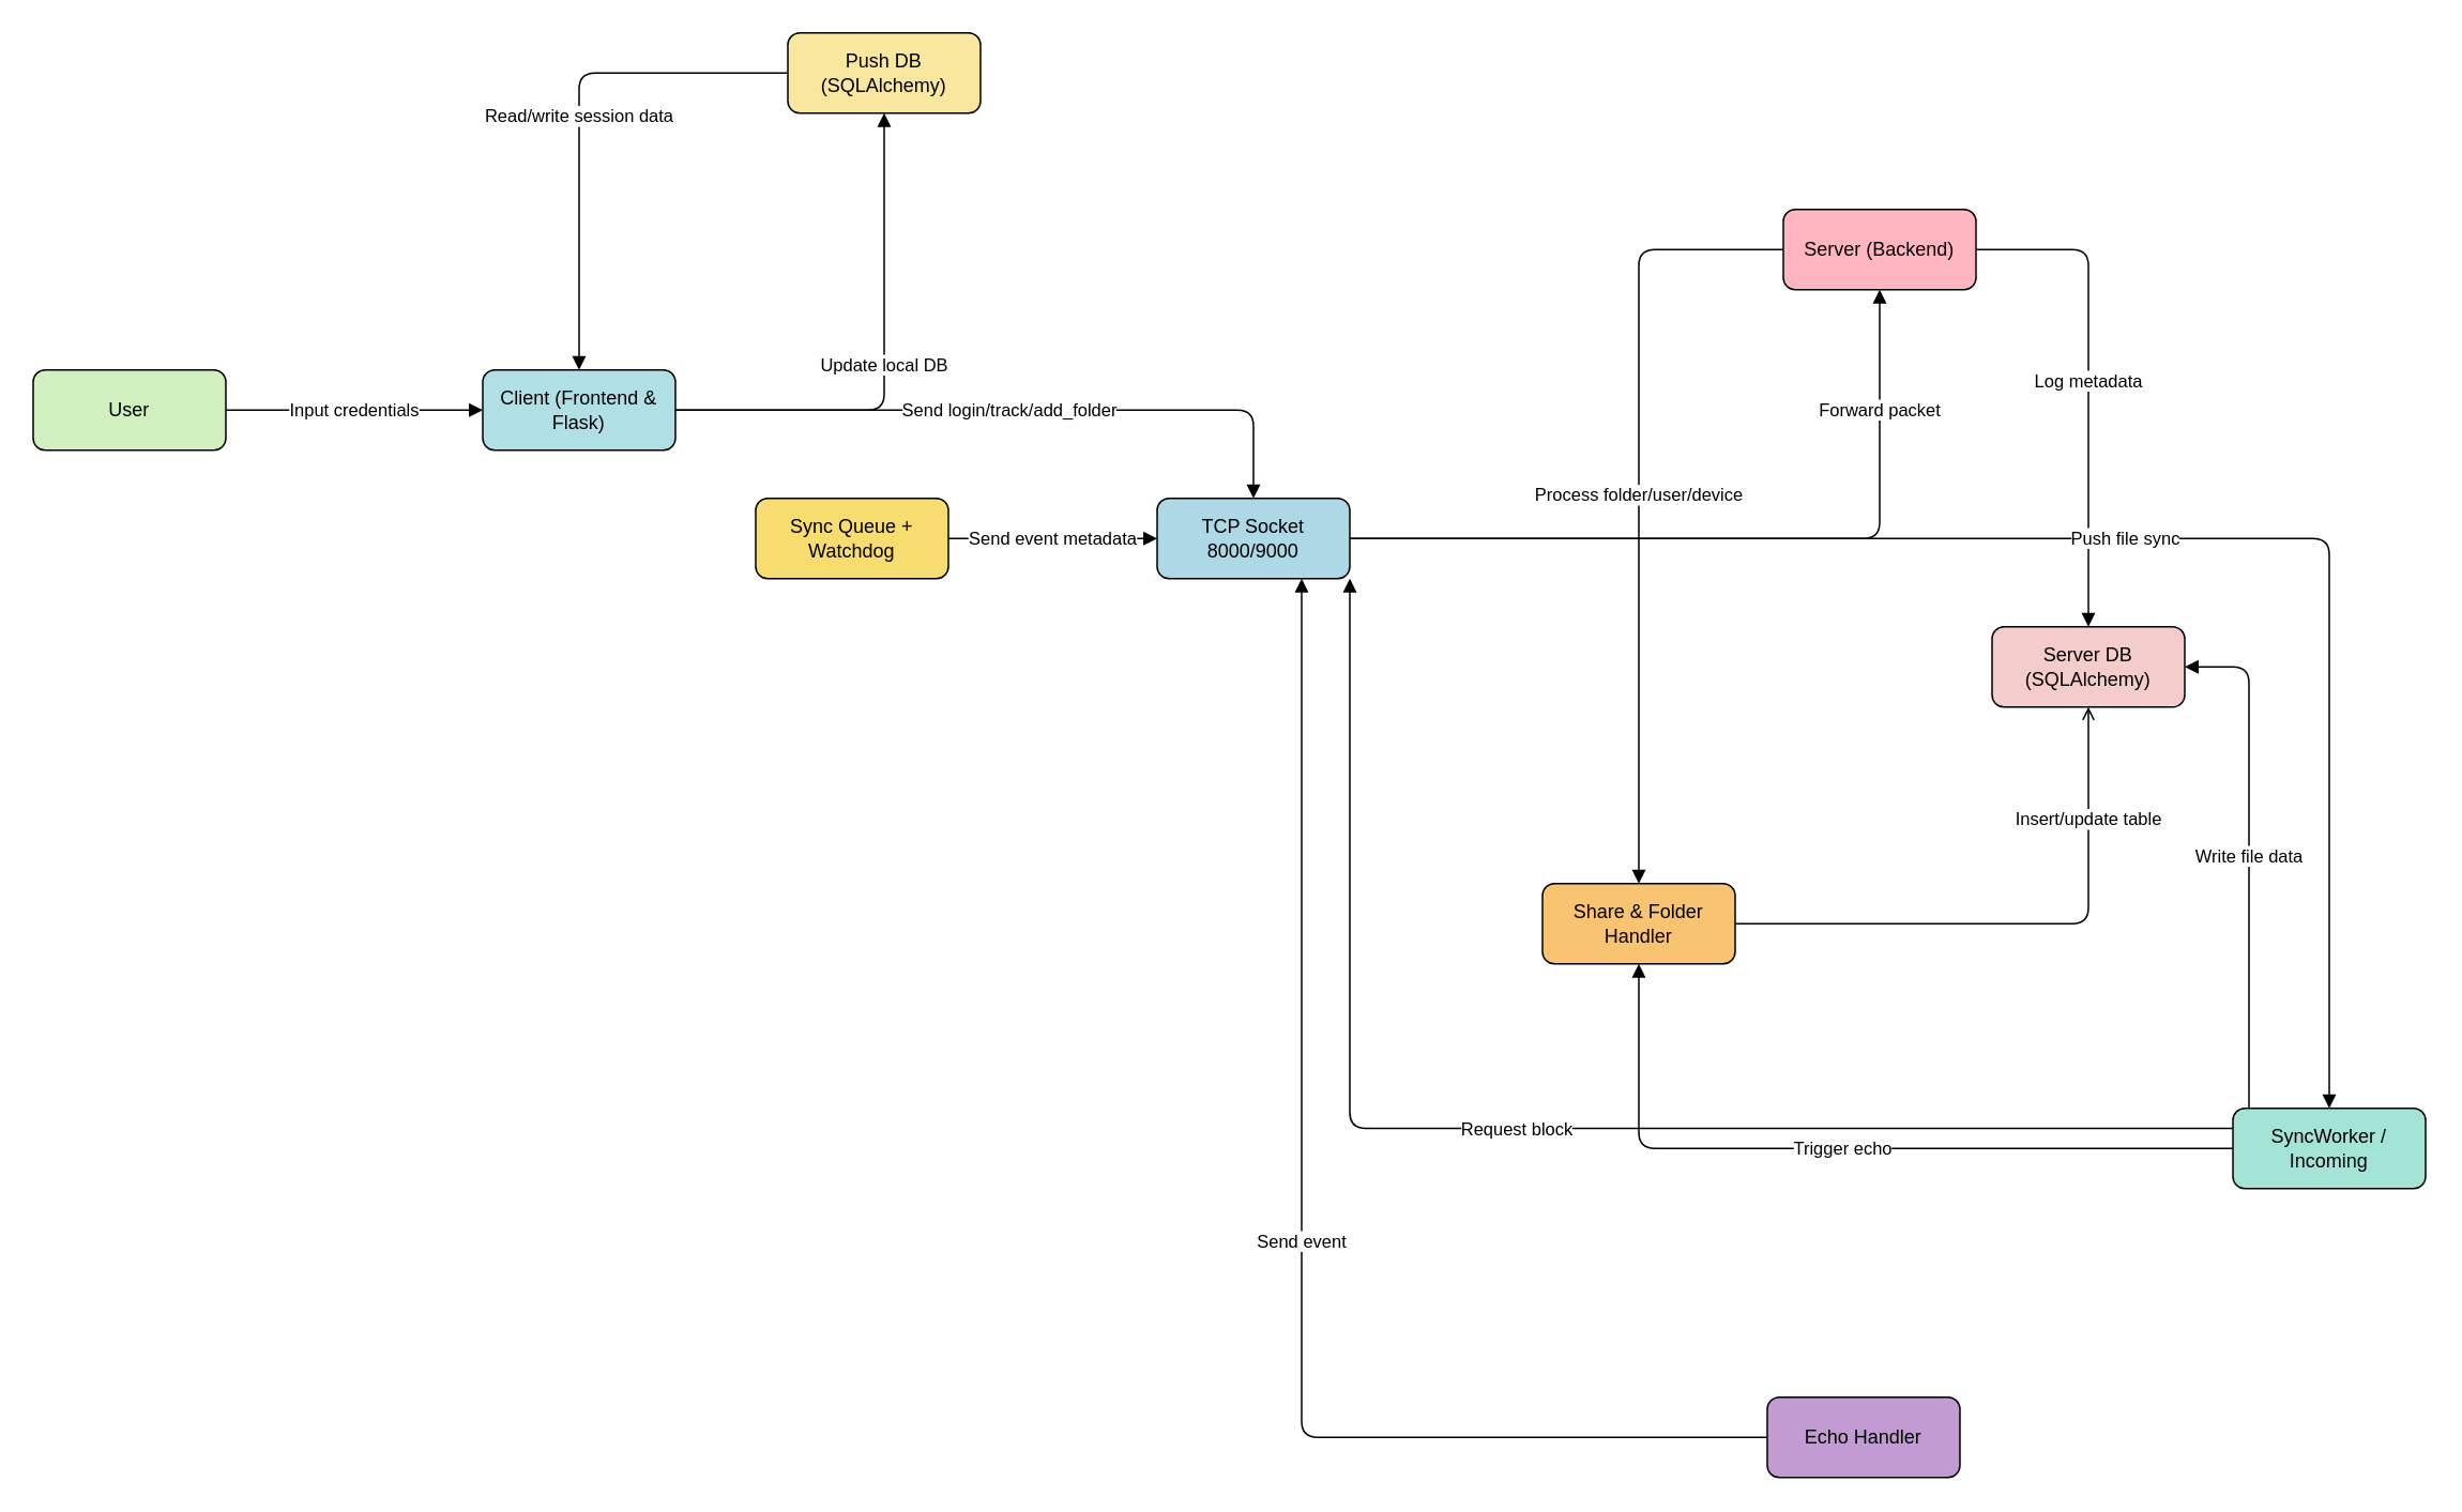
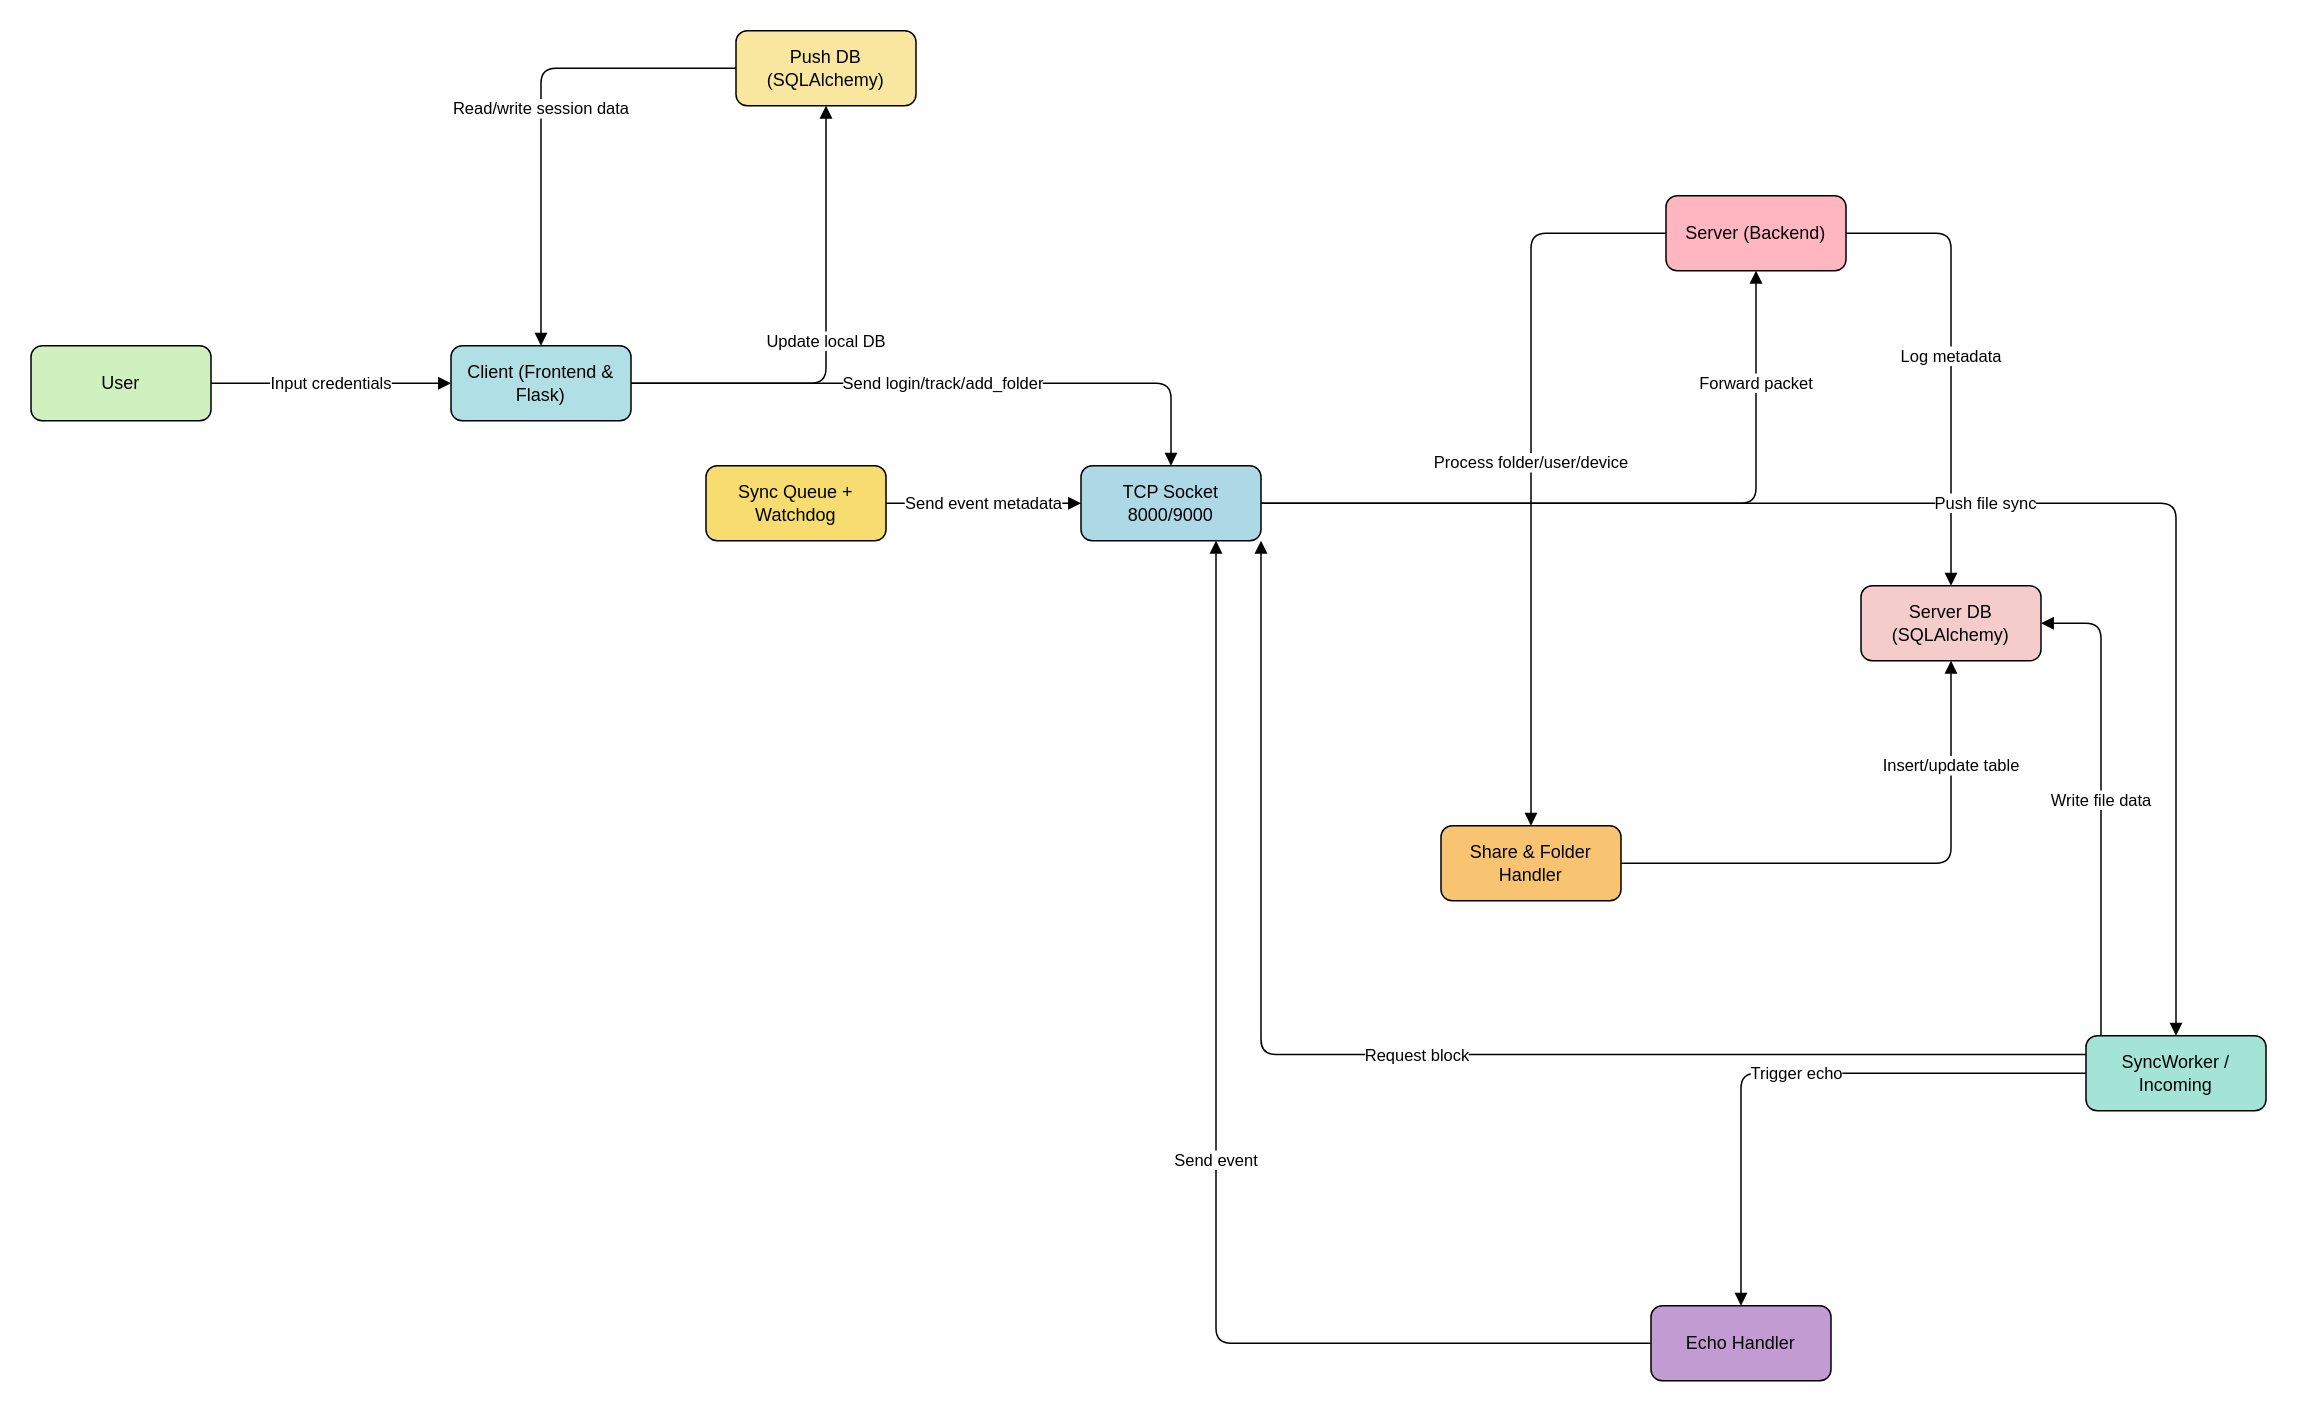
  <mxCell id="0" />
  <mxCell id="1" parent="0" />
  <mxCell id="2" value="User" style="rounded=1;whiteSpace=wrap;html=1;fillColor=#d0f0c0;" vertex="1" parent="1"><mxGeometry x="20" y="230" width="120" height="50" as="geometry" /></mxCell>
  <mxCell id="3" value="Client (Frontend &amp; Flask)" style="rounded=1;whiteSpace=wrap;html=1;fillColor=#b0e0e6;" vertex="1" parent="1"><mxGeometry x="299.999" y="230" width="120" height="50" as="geometry" /></mxCell>
  <mxCell id="4" value="Push DB (SQLAlchemy)" style="rounded=1;whiteSpace=wrap;html=1;fillColor=#f9e79f;" vertex="1" parent="1"><mxGeometry x="489.999" y="20" width="120" height="50" as="geometry" /></mxCell>
  <mxCell id="5" value="Sync Queue + Watchdog" style="rounded=1;whiteSpace=wrap;html=1;fillColor=#f7dc6f;" vertex="1" parent="1"><mxGeometry x="469.999" y="310" width="120" height="50" as="geometry" /></mxCell>
  <mxCell id="6" value="TCP Socket 8000/9000" style="rounded=1;whiteSpace=wrap;html=1;fillColor=#add8e6;" vertex="1" parent="1"><mxGeometry x="719.996" y="310" width="120" height="50" as="geometry" /></mxCell>
  <mxCell id="7" value="Server (Backend)" style="rounded=1;whiteSpace=wrap;html=1;fillColor=#ffb6c1;" vertex="1" parent="1"><mxGeometry x="1110.004" y="130" width="120" height="50" as="geometry" /></mxCell>
  <mxCell id="8" value="Server DB (SQLAlchemy)" style="rounded=1;whiteSpace=wrap;html=1;fillColor=#f4cccc;" vertex="1" parent="1"><mxGeometry x="1240.004" y="390" width="120" height="50" as="geometry" /></mxCell>
  <mxCell id="9" value="Share &amp; Folder Handler" style="rounded=1;whiteSpace=wrap;html=1;fillColor=#f8c471;" vertex="1" parent="1"><mxGeometry x="960.004" y="550" width="120" height="50" as="geometry" /></mxCell>
  <mxCell id="10" value="SyncWorker / Incoming" style="rounded=1;whiteSpace=wrap;html=1;fillColor=#a3e4d7;" vertex="1" parent="1"><mxGeometry x="1390.004" y="690" width="120" height="50" as="geometry" /></mxCell>
  <mxCell id="11" value="Echo Handler" style="rounded=1;whiteSpace=wrap;html=1;fillColor=#c39bd3;" vertex="1" parent="1"><mxGeometry x="1099.994" y="870" width="120" height="50" as="geometry" /></mxCell>
  <mxCell id="12" value="Input credentials" style="edgeStyle=orthogonalEdgeStyle;rounded=1;endArrow=block;html=1;" edge="1" parent="1" source="2" target="3"><mxGeometry relative="1" as="geometry" /></mxCell>
  <mxCell id="13" value="Send login/track/add_folder" style="edgeStyle=orthogonalEdgeStyle;rounded=1;endArrow=block;html=1;" edge="1" parent="1" source="3" target="6"><mxGeometry relative="1" as="geometry" /></mxCell>
  <mxCell id="14" value="Read/write session data" style="edgeStyle=orthogonalEdgeStyle;rounded=1;endArrow=block;html=1;" edge="1" parent="1" source="4" target="3"><mxGeometry relative="1" as="geometry" /></mxCell>
  <mxCell id="15" value="Update local DB" style="edgeStyle=orthogonalEdgeStyle;rounded=1;endArrow=block;html=1;" edge="1" parent="1" source="3" target="4"><mxGeometry relative="1" as="geometry" /></mxCell>
  <mxCell id="16" value="Send event metadata" style="edgeStyle=orthogonalEdgeStyle;rounded=1;endArrow=block;html=1;" edge="1" parent="1" source="5" target="6"><mxGeometry relative="1" as="geometry" /></mxCell>
  <mxCell id="17" value="Forward packet" style="edgeStyle=orthogonalEdgeStyle;rounded=1;endArrow=block;html=1;" edge="1" parent="1" source="6" target="7"><mxGeometry x="0.689" relative="1" as="geometry"><mxPoint as="offset" /></mxGeometry></mxCell>
  <mxCell id="18" value="Log metadata" style="edgeStyle=orthogonalEdgeStyle;rounded=1;endArrow=block;html=1;" edge="1" parent="1" source="7" target="8"><mxGeometry relative="1" as="geometry" /></mxCell>
  <mxCell id="19" value="Process folder/user/device" style="edgeStyle=orthogonalEdgeStyle;rounded=1;endArrow=block;html=1;" edge="1" parent="1" source="7" target="9"><mxGeometry relative="1" as="geometry" /></mxCell>
- <mxCell id="20" value="Insert/update table" style="edgeStyle=orthogonalEdgeStyle;rounded=1;endArrow=open;html=1;" edge="1" parent="1" source="9" target="8"><mxGeometry x="0.606" relative="1" as="geometry"><mxPoint as="offset" /></mxGeometry></mxCell>
+ <mxCell id="20" value="Insert/update table" style="edgeStyle=orthogonalEdgeStyle;rounded=1;endArrow=block;html=1;" edge="1" parent="1" source="9" target="8"><mxGeometry x="0.606" relative="1" as="geometry"><mxPoint as="offset" /></mxGeometry></mxCell>
  <mxCell id="21" value="Push file sync" style="edgeStyle=orthogonalEdgeStyle;rounded=1;endArrow=block;html=1;" edge="1" parent="1" source="6" target="10"><mxGeometry relative="1" as="geometry" /></mxCell>
  <mxCell id="22" value="Write file data" style="edgeStyle=orthogonalEdgeStyle;rounded=1;endArrow=block;html=1;" edge="1" parent="1" source="10" target="8"><mxGeometry relative="1" as="geometry"><Array as="points"><mxPoint x="1400" y="415" /></Array></mxGeometry></mxCell>
- <mxCell id="23" value="Trigger echo" style="edgeStyle=orthogonalEdgeStyle;rounded=1;endArrow=block;html=1;" edge="1" parent="1" source="10" target="9"><mxGeometry relative="1" as="geometry" /></mxCell>
+ <mxCell id="23" value="Trigger echo" style="edgeStyle=orthogonalEdgeStyle;rounded=1;endArrow=block;html=1;" edge="1" parent="1" source="10" target="11"><mxGeometry relative="1" as="geometry" /></mxCell>
  <mxCell id="24" value="Send event" style="edgeStyle=orthogonalEdgeStyle;rounded=1;endArrow=block;html=1;entryX=0.75;entryY=1;entryDx=0;entryDy=0;exitX=0;exitY=0.5;exitDx=0;exitDy=0;" edge="1" parent="1" source="11" target="6"><mxGeometry relative="1" as="geometry"><mxPoint x="1050" y="920" as="sourcePoint" /><mxPoint x="940" y="670" as="targetPoint" /></mxGeometry></mxCell>
  <mxCell id="25" value="Request block" style="edgeStyle=orthogonalEdgeStyle;rounded=1;endArrow=block;html=1;exitX=0;exitY=0.25;exitDx=0;exitDy=0;entryX=1;entryY=1;entryDx=0;entryDy=0;" edge="1" parent="1" source="10" target="6"><mxGeometry relative="1" as="geometry"><mxPoint x="1400" y="725" as="sourcePoint" /><mxPoint x="970" y="690" as="targetPoint" /></mxGeometry></mxCell>
